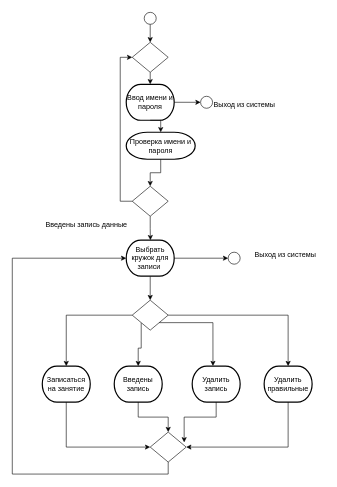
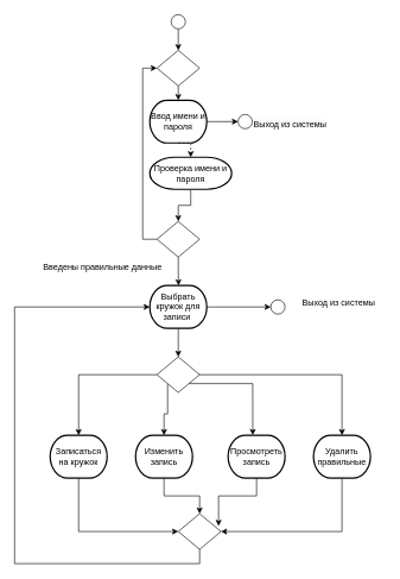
  <mxCell id="0" />
  <mxCell id="1" parent="0" />
  <mxCell id="2" style="edgeStyle=orthogonalEdgeStyle;rounded=0;orthogonalLoop=1;jettySize=auto;html=1;exitX=0.5;exitY=1;exitDx=0;exitDy=0;entryX=0.5;entryY=0;entryDx=0;entryDy=0;" edge="1" parent="1" source="3" target="4"><mxGeometry relative="1" as="geometry" /></mxCell>
  <mxCell id="3" value="" style="ellipse;whiteSpace=wrap;html=1;aspect=fixed;" vertex="1" parent="1"><mxGeometry x="240" y="20" width="20" height="20" as="geometry" /></mxCell>
  <mxCell id="4" value="" style="rhombus;whiteSpace=wrap;html=1;" vertex="1" parent="1"><mxGeometry x="220" y="70" width="60" height="50" as="geometry" /></mxCell>
  <mxCell id="5" value="" style="edgeStyle=orthogonalEdgeStyle;rounded=0;orthogonalLoop=1;jettySize=auto;html=1;" edge="1" parent="1" source="6" target="33"><mxGeometry relative="1" as="geometry" /></mxCell>
  <mxCell id="6" value="Ввод имени и пароля" style="strokeWidth=2;html=1;shape=mxgraph.flowchart.terminator;whiteSpace=wrap;" vertex="1" parent="1"><mxGeometry x="210" y="140" width="80" height="60" as="geometry" /></mxCell>
  <mxCell id="7" style="edgeStyle=orthogonalEdgeStyle;rounded=0;orthogonalLoop=1;jettySize=auto;html=1;exitX=0.5;exitY=1;exitDx=0;exitDy=0;entryX=0.5;entryY=0;entryDx=0;entryDy=0;entryPerimeter=0;" edge="1" parent="1" source="4" target="6"><mxGeometry relative="1" as="geometry" /></mxCell>
  <mxCell id="8" style="edgeStyle=orthogonalEdgeStyle;rounded=0;orthogonalLoop=1;jettySize=auto;html=1;exitX=0.5;exitY=1;exitDx=0;exitDy=0;exitPerimeter=0;entryX=0.5;entryY=0;entryDx=0;entryDy=0;" edge="1" parent="1" source="9" target="13"><mxGeometry relative="1" as="geometry" /></mxCell>
  <mxCell id="9" value="Проверка имени и пароля" style="strokeWidth=2;html=1;shape=mxgraph.flowchart.terminator;whiteSpace=wrap;" vertex="1" parent="1"><mxGeometry x="210" y="220" width="115" height="45" as="geometry" /></mxCell>
- <mxCell id="10" style="edgeStyle=orthogonalEdgeStyle;rounded=0;orthogonalLoop=1;jettySize=auto;html=1;exitX=0.5;exitY=1;exitDx=0;exitDy=0;exitPerimeter=0;entryX=0.5;entryY=0;entryDx=0;entryDy=0;entryPerimeter=0;" edge="1" parent="1" source="6" target="9"><mxGeometry relative="1" as="geometry" /></mxCell>
+ <mxCell id="10" style="edgeStyle=orthogonalEdgeStyle;rounded=0;orthogonalLoop=1;jettySize=auto;html=1;exitX=0.5;exitY=1;exitDx=0;exitDy=0;exitPerimeter=0;entryX=0.5;entryY=0;entryDx=0;entryDy=0;entryPerimeter=0;dashed=1;" edge="1" parent="1" source="6" target="9"><mxGeometry relative="1" as="geometry" /></mxCell>
  <mxCell id="11" style="edgeStyle=orthogonalEdgeStyle;rounded=0;orthogonalLoop=1;jettySize=auto;html=1;exitX=0;exitY=0.5;exitDx=0;exitDy=0;entryX=0;entryY=0.5;entryDx=0;entryDy=0;" edge="1" parent="1" source="13" target="4"><mxGeometry relative="1" as="geometry" /></mxCell>
  <mxCell id="12" style="edgeStyle=orthogonalEdgeStyle;rounded=0;orthogonalLoop=1;jettySize=auto;html=1;exitX=0.5;exitY=1;exitDx=0;exitDy=0;" edge="1" parent="1" source="13"><mxGeometry relative="1" as="geometry"><mxPoint x="250.333" y="400" as="targetPoint" /></mxGeometry></mxCell>
  <mxCell id="13" value="" style="rhombus;whiteSpace=wrap;html=1;" vertex="1" parent="1"><mxGeometry x="220" y="310" width="60" height="50" as="geometry" /></mxCell>
- <mxCell id="14" value="Введены запись данные&amp;nbsp;" style="text;html=1;align=center;verticalAlign=middle;resizable=0;points=[];autosize=1;strokeColor=none;fillColor=none;" vertex="1" parent="1"><mxGeometry x="50" y="360" width="190" height="30" as="geometry" /></mxCell>
+ <mxCell id="14" value="Введены правильные данные&amp;nbsp;" style="text;html=1;align=center;verticalAlign=middle;resizable=0;points=[];autosize=1;strokeColor=none;fillColor=none;" vertex="1" parent="1"><mxGeometry x="50" y="360" width="190" height="30" as="geometry" /></mxCell>
  <mxCell id="15" style="edgeStyle=orthogonalEdgeStyle;rounded=0;orthogonalLoop=1;jettySize=auto;html=1;exitX=0.5;exitY=1;exitDx=0;exitDy=0;exitPerimeter=0;entryX=0.5;entryY=0;entryDx=0;entryDy=0;" edge="1" parent="1" source="17" target="21"><mxGeometry relative="1" as="geometry" /></mxCell>
  <mxCell id="16" value="" style="edgeStyle=orthogonalEdgeStyle;rounded=0;orthogonalLoop=1;jettySize=auto;html=1;" edge="1" parent="1" source="17" target="34"><mxGeometry relative="1" as="geometry" /></mxCell>
  <mxCell id="17" value="Выбрать кружок для записи&amp;nbsp;" style="strokeWidth=2;html=1;shape=mxgraph.flowchart.terminator;whiteSpace=wrap;" vertex="1" parent="1"><mxGeometry x="210" y="400" width="80" height="60" as="geometry" /></mxCell>
  <mxCell id="18" style="edgeStyle=orthogonalEdgeStyle;rounded=0;orthogonalLoop=1;jettySize=auto;html=1;exitX=0;exitY=0.5;exitDx=0;exitDy=0;" edge="1" parent="1" source="21" target="23"><mxGeometry relative="1" as="geometry" /></mxCell>
  <mxCell id="19" style="edgeStyle=orthogonalEdgeStyle;rounded=0;orthogonalLoop=1;jettySize=auto;html=1;exitX=0;exitY=1;exitDx=0;exitDy=0;" edge="1" parent="1" source="21" target="25"><mxGeometry relative="1" as="geometry" /></mxCell>
  <mxCell id="20" style="edgeStyle=orthogonalEdgeStyle;rounded=0;orthogonalLoop=1;jettySize=auto;html=1;exitX=1;exitY=0.5;exitDx=0;exitDy=0;" edge="1" parent="1" source="21" target="29"><mxGeometry relative="1" as="geometry" /></mxCell>
  <mxCell id="21" value="" style="rhombus;whiteSpace=wrap;html=1;" vertex="1" parent="1"><mxGeometry x="220" y="500" width="60" height="50" as="geometry" /></mxCell>
  <mxCell id="22" style="edgeStyle=orthogonalEdgeStyle;rounded=0;orthogonalLoop=1;jettySize=auto;html=1;exitX=0.5;exitY=1;exitDx=0;exitDy=0;exitPerimeter=0;entryX=0;entryY=0.5;entryDx=0;entryDy=0;" edge="1" parent="1" source="23" target="30"><mxGeometry relative="1" as="geometry" /></mxCell>
- <mxCell id="23" value="Записаться на занятие" style="strokeWidth=2;html=1;shape=mxgraph.flowchart.terminator;whiteSpace=wrap;" vertex="1" parent="1"><mxGeometry x="70" y="610" width="80" height="60" as="geometry" /></mxCell>
+ <mxCell id="23" value="Записаться на кружок" style="strokeWidth=2;html=1;shape=mxgraph.flowchart.terminator;whiteSpace=wrap;" vertex="1" parent="1"><mxGeometry x="70" y="610" width="80" height="60" as="geometry" /></mxCell>
  <mxCell id="24" style="edgeStyle=orthogonalEdgeStyle;rounded=0;orthogonalLoop=1;jettySize=auto;html=1;exitX=0.5;exitY=1;exitDx=0;exitDy=0;exitPerimeter=0;" edge="1" parent="1" source="25" target="30"><mxGeometry relative="1" as="geometry" /></mxCell>
- <mxCell id="25" value="Введены запись" style="strokeWidth=2;html=1;shape=mxgraph.flowchart.terminator;whiteSpace=wrap;" vertex="1" parent="1"><mxGeometry x="190" y="610" width="80" height="60" as="geometry" /></mxCell>
- <mxCell id="26" value="Удалить запись" style="strokeWidth=2;html=1;shape=mxgraph.flowchart.terminator;whiteSpace=wrap;" vertex="1" parent="1"><mxGeometry x="320" y="610" width="80" height="60" as="geometry" /></mxCell>
+ <mxCell id="25" value="Изменить запись" style="strokeWidth=2;html=1;shape=mxgraph.flowchart.terminator;whiteSpace=wrap;" vertex="1" parent="1"><mxGeometry x="190" y="610" width="80" height="60" as="geometry" /></mxCell>
+ <mxCell id="26" value="Просмотреть запись" style="strokeWidth=2;html=1;shape=mxgraph.flowchart.terminator;whiteSpace=wrap;" vertex="1" parent="1"><mxGeometry x="320" y="610" width="80" height="60" as="geometry" /></mxCell>
  <mxCell id="27" style="edgeStyle=orthogonalEdgeStyle;rounded=0;orthogonalLoop=1;jettySize=auto;html=1;exitX=1;exitY=1;exitDx=0;exitDy=0;entryX=0.433;entryY=-0.003;entryDx=0;entryDy=0;entryPerimeter=0;" edge="1" parent="1" source="21" target="26"><mxGeometry relative="1" as="geometry" /></mxCell>
  <mxCell id="28" style="edgeStyle=orthogonalEdgeStyle;rounded=0;orthogonalLoop=1;jettySize=auto;html=1;exitX=0.5;exitY=1;exitDx=0;exitDy=0;exitPerimeter=0;entryX=1;entryY=0.5;entryDx=0;entryDy=0;" edge="1" parent="1" source="29" target="30"><mxGeometry relative="1" as="geometry" /></mxCell>
  <mxCell id="29" value="Удалить правильные" style="strokeWidth=2;html=1;shape=mxgraph.flowchart.terminator;whiteSpace=wrap;" vertex="1" parent="1"><mxGeometry x="440" y="610" width="80" height="60" as="geometry" /></mxCell>
  <mxCell id="30" value="" style="rhombus;whiteSpace=wrap;html=1;" vertex="1" parent="1"><mxGeometry x="250" y="720" width="60" height="50" as="geometry" /></mxCell>
  <mxCell id="31" style="edgeStyle=orthogonalEdgeStyle;rounded=0;orthogonalLoop=1;jettySize=auto;html=1;exitX=0.5;exitY=1;exitDx=0;exitDy=0;exitPerimeter=0;entryX=0.944;entryY=0.343;entryDx=0;entryDy=0;entryPerimeter=0;" edge="1" parent="1" source="26" target="30"><mxGeometry relative="1" as="geometry" /></mxCell>
  <mxCell id="32" style="edgeStyle=orthogonalEdgeStyle;rounded=0;orthogonalLoop=1;jettySize=auto;html=1;exitX=0.5;exitY=1;exitDx=0;exitDy=0;entryX=0;entryY=0.5;entryDx=0;entryDy=0;entryPerimeter=0;" edge="1" parent="1" source="30" target="17"><mxGeometry relative="1" as="geometry"><Array as="points"><mxPoint x="280" y="790" /><mxPoint x="20" y="790" /><mxPoint x="20" y="430" /></Array></mxGeometry></mxCell>
  <mxCell id="33" value="" style="ellipse;whiteSpace=wrap;html=1;aspect=fixed;" vertex="1" parent="1"><mxGeometry x="334" y="160" width="20" height="20" as="geometry" /></mxCell>
  <mxCell id="34" value="" style="ellipse;whiteSpace=wrap;html=1;aspect=fixed;" vertex="1" parent="1"><mxGeometry x="380" y="420" width="20" height="20" as="geometry" /></mxCell>
  <mxCell id="35" value="Выход из системы" style="text;html=1;align=center;verticalAlign=middle;resizable=0;points=[];autosize=1;strokeColor=none;fillColor=none;" vertex="1" parent="1"><mxGeometry x="410" y="410" width="130" height="30" as="geometry" /></mxCell>
  <mxCell id="36" value="&lt;span style=&quot;color: rgb(0, 0, 0); font-family: Helvetica; font-size: 12px; font-style: normal; font-variant-ligatures: normal; font-variant-caps: normal; font-weight: 400; letter-spacing: normal; orphans: 2; text-align: center; text-indent: 0px; text-transform: none; widows: 2; word-spacing: 0px; -webkit-text-stroke-width: 0px; white-space: nowrap; background-color: rgb(251, 251, 251); text-decoration-thickness: initial; text-decoration-style: initial; text-decoration-color: initial; display: inline !important; float: none;&quot;&gt;Выход из системы&lt;/span&gt;" style="text;whiteSpace=wrap;html=1;" vertex="1" parent="1"><mxGeometry x="354" y="160" width="140" height="40" as="geometry" /></mxCell>
